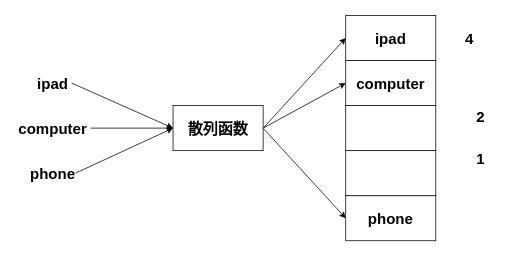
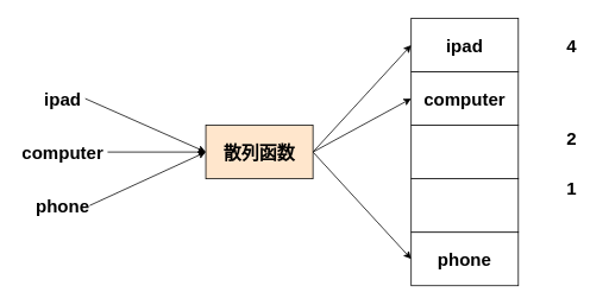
  <mxCell id="0" />
  <mxCell id="1" parent="0" />
  <mxCell id="2" value="phone" style="rounded=0;whiteSpace=wrap;html=1;fontSize=20;fontStyle=1" vertex="1" parent="1"><mxGeometry x="460" y="260" width="120" height="60" as="geometry" /></mxCell>
  <mxCell id="3" value="" style="rounded=0;whiteSpace=wrap;html=1;fontSize=20;fontStyle=1" vertex="1" parent="1"><mxGeometry x="460" y="200" width="120" height="60" as="geometry" /></mxCell>
  <mxCell id="4" value="1" style="text;html=1;strokeColor=none;fillColor=none;align=center;verticalAlign=middle;whiteSpace=wrap;rounded=0;fontSize=20;fontStyle=1" vertex="1" parent="1"><mxGeometry x="620" y="200" width="40" height="20" as="geometry" /></mxCell>
  <mxCell id="5" value="" style="rounded=0;whiteSpace=wrap;html=1;fontSize=20;fontStyle=1" vertex="1" parent="1"><mxGeometry x="460" y="140" width="120" height="60" as="geometry" /></mxCell>
  <mxCell id="6" value="2" style="text;html=1;strokeColor=none;fillColor=none;align=center;verticalAlign=middle;whiteSpace=wrap;rounded=0;fontSize=20;fontStyle=1" vertex="1" parent="1"><mxGeometry x="620" y="145" width="40" height="20" as="geometry" /></mxCell>
  <mxCell id="7" value="computer" style="rounded=0;whiteSpace=wrap;html=1;fontSize=20;fontStyle=1" vertex="1" parent="1"><mxGeometry x="460" y="80" width="120" height="60" as="geometry" /></mxCell>
  <mxCell id="8" value="ipad" style="rounded=0;whiteSpace=wrap;html=1;fontSize=20;fontStyle=1" vertex="1" parent="1"><mxGeometry x="460" y="20" width="120" height="60" as="geometry" /></mxCell>
- <mxCell id="9" value="4" style="text;html=1;strokeColor=none;fillColor=none;align=center;verticalAlign=middle;whiteSpace=wrap;rounded=0;fontSize=20;fontStyle=1" vertex="1" parent="1"><mxGeometry x="605" y="40" width="40" height="20" as="geometry" /></mxCell>
+ <mxCell id="9" value="4" style="text;html=1;strokeColor=none;fillColor=none;align=center;verticalAlign=middle;whiteSpace=wrap;rounded=0;fontSize=20;fontStyle=1" vertex="1" parent="1"><mxGeometry x="620" y="40" width="40" height="20" as="geometry" /></mxCell>
  <mxCell id="10" style="edgeStyle=none;rounded=0;orthogonalLoop=1;jettySize=auto;html=1;exitX=1;exitY=0.5;exitDx=0;exitDy=0;entryX=0;entryY=0.5;entryDx=0;entryDy=0;fontSize=20;" edge="1" parent="1" source="13" target="8"><mxGeometry relative="1" as="geometry" /></mxCell>
  <mxCell id="11" style="edgeStyle=none;rounded=0;orthogonalLoop=1;jettySize=auto;html=1;exitX=1;exitY=0.5;exitDx=0;exitDy=0;entryX=0;entryY=0.5;entryDx=0;entryDy=0;fontSize=20;" edge="1" parent="1" source="13" target="7"><mxGeometry relative="1" as="geometry" /></mxCell>
  <mxCell id="12" style="edgeStyle=none;rounded=0;orthogonalLoop=1;jettySize=auto;html=1;exitX=1;exitY=0.5;exitDx=0;exitDy=0;entryX=0;entryY=0.5;entryDx=0;entryDy=0;fontSize=20;" edge="1" parent="1" source="13" target="2"><mxGeometry relative="1" as="geometry" /></mxCell>
- <mxCell id="13" value="散列函数" style="rounded=0;whiteSpace=wrap;html=1;fontSize=20;fontStyle=1" vertex="1" parent="1"><mxGeometry x="230" y="140" width="120" height="60" as="geometry" /></mxCell>
+ <mxCell id="13" value="散列函数" style="rounded=0;whiteSpace=wrap;html=1;fontSize=20;fontStyle=1;fillColor=#ffe6cc;" vertex="1" parent="1"><mxGeometry x="230" y="140" width="120" height="60" as="geometry" /></mxCell>
  <mxCell id="14" style="rounded=0;orthogonalLoop=1;jettySize=auto;html=1;exitX=1;exitY=0.5;exitDx=0;exitDy=0;fontSize=20;entryX=0;entryY=0.5;entryDx=0;entryDy=0;" edge="1" parent="1" source="15" target="13"><mxGeometry relative="1" as="geometry"><mxPoint x="220" y="170" as="targetPoint" /></mxGeometry></mxCell>
  <mxCell id="15" value="ipad" style="text;html=1;strokeColor=none;fillColor=none;align=center;verticalAlign=middle;whiteSpace=wrap;rounded=0;fontSize=20;fontStyle=1" vertex="1" parent="1"><mxGeometry x="45" y="100" width="50" height="20" as="geometry" /></mxCell>
  <mxCell id="16" style="edgeStyle=none;rounded=0;orthogonalLoop=1;jettySize=auto;html=1;exitX=1;exitY=0.5;exitDx=0;exitDy=0;fontSize=20;" edge="1" parent="1" source="17" target="13"><mxGeometry relative="1" as="geometry" /></mxCell>
  <mxCell id="17" value="computer" style="text;html=1;strokeColor=none;fillColor=none;align=center;verticalAlign=middle;whiteSpace=wrap;rounded=0;fontSize=20;fontStyle=1" vertex="1" parent="1"><mxGeometry x="20" y="160" width="100" height="20" as="geometry" /></mxCell>
  <mxCell id="18" style="edgeStyle=none;rounded=0;orthogonalLoop=1;jettySize=auto;html=1;exitX=1;exitY=0.5;exitDx=0;exitDy=0;fontSize=20;" edge="1" parent="1" source="19"><mxGeometry relative="1" as="geometry"><mxPoint x="230" y="170" as="targetPoint" /></mxGeometry></mxCell>
  <mxCell id="19" value="phone" style="text;html=1;strokeColor=none;fillColor=none;align=center;verticalAlign=middle;whiteSpace=wrap;rounded=0;fontSize=20;fontStyle=1" vertex="1" parent="1"><mxGeometry x="40" y="220" width="60" height="20" as="geometry" /></mxCell>
